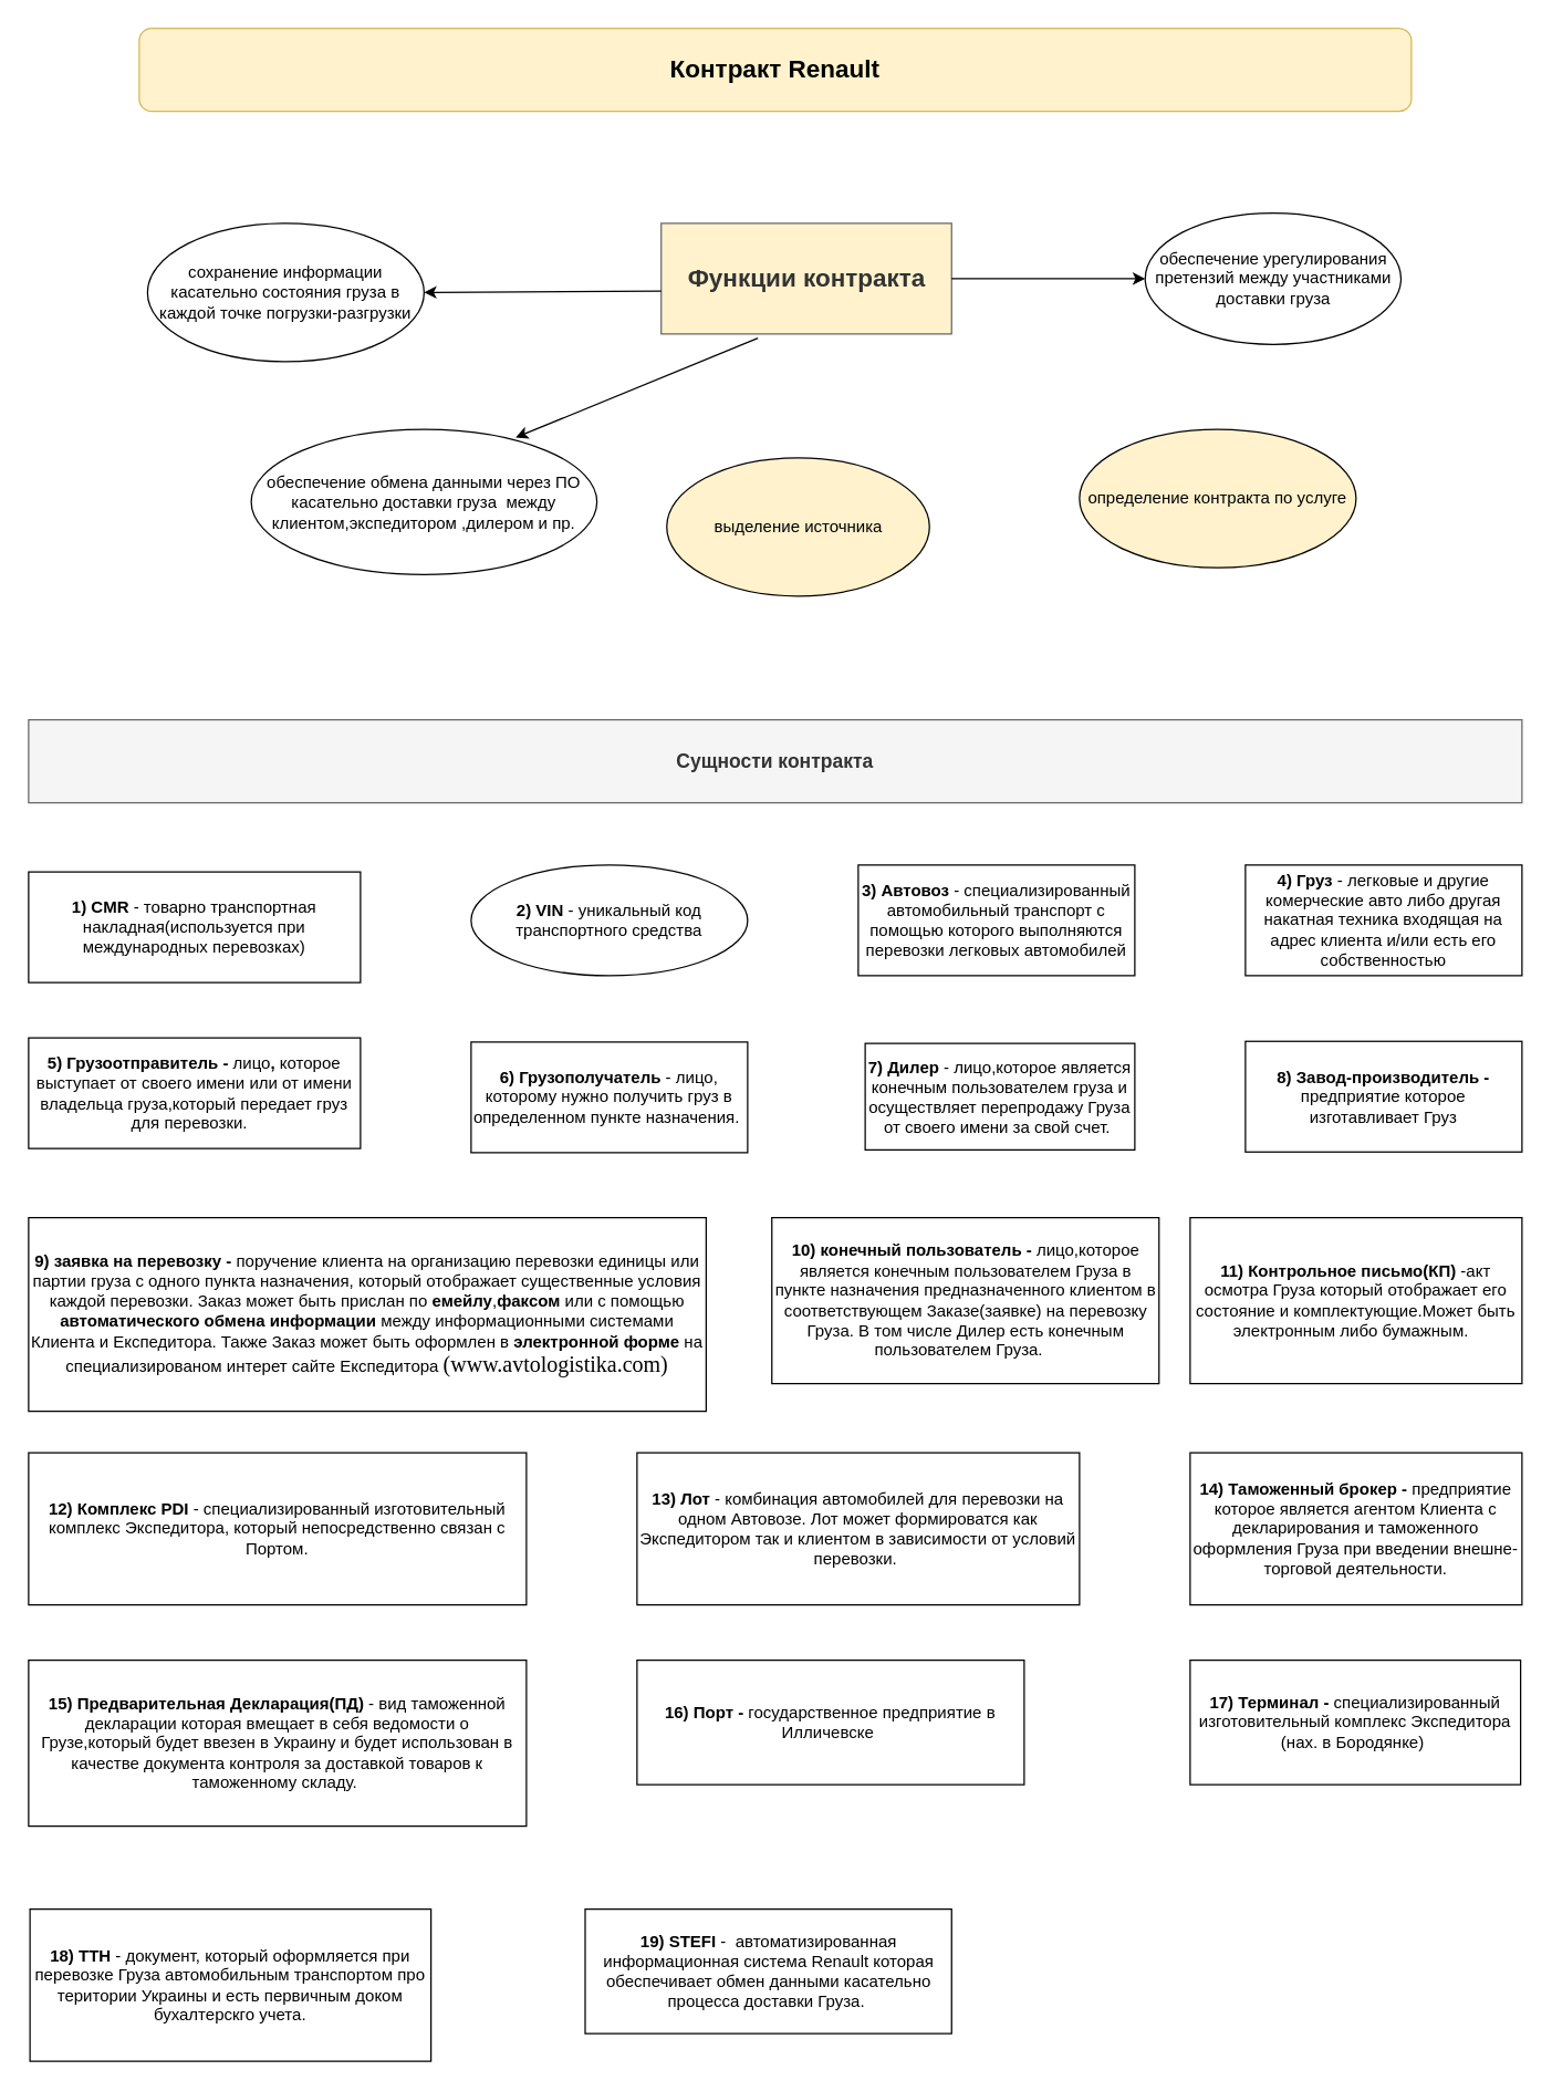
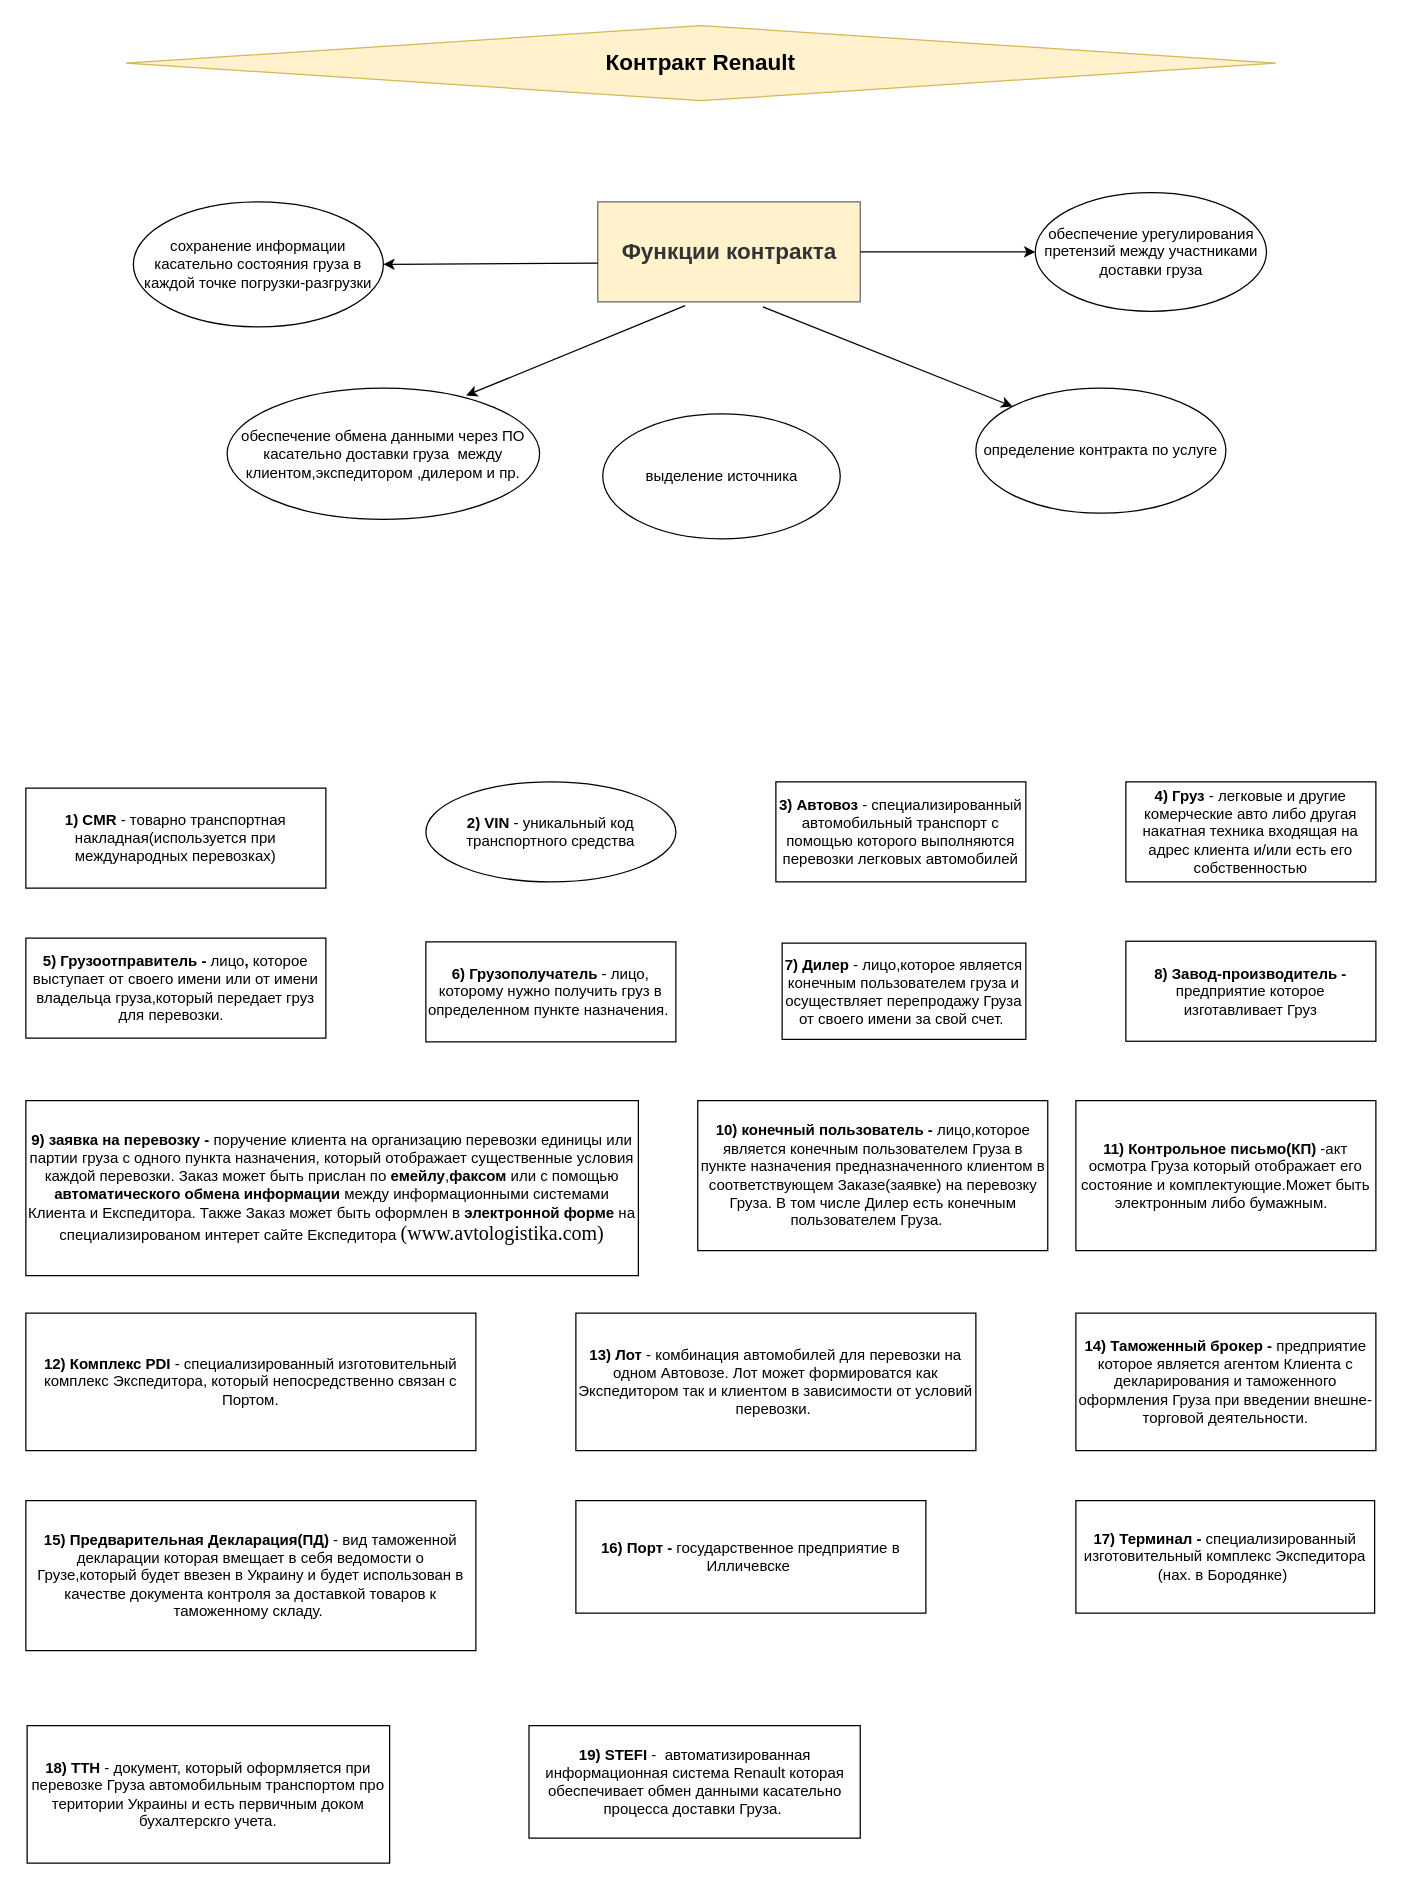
  <mxCell id="0" />
  <mxCell id="1" parent="0" />
  <mxCell id="2" value="&lt;font style=&quot;font-size: 18px&quot;&gt;&lt;b&gt;Функции контракта&lt;/b&gt;&lt;/font&gt;" style="rounded=0;whiteSpace=wrap;html=1;fillColor=#fff2cc;strokeColor=#666666;fontColor=#333333;" parent="1" vertex="1"><mxGeometry x="477.5" y="161" width="210" height="80" as="geometry" /></mxCell>
- <mxCell id="3" value="выделение источника" style="ellipse;whiteSpace=wrap;html=1;strokeColor=#000000;strokeWidth=1;fillColor=#fff2cc;" parent="1" vertex="1"><mxGeometry x="481.5" y="330.5" width="190" height="100" as="geometry" /></mxCell>
- <mxCell id="5" value="определение контракта по услуге" style="ellipse;whiteSpace=wrap;html=1;fillColor=#fff2cc;" parent="1" vertex="1"><mxGeometry x="780" y="310" width="200" height="100" as="geometry" /></mxCell>
+ <mxCell id="3" value="выделение источника" style="ellipse;whiteSpace=wrap;html=1;strokeColor=#000000;strokeWidth=1;" parent="1" vertex="1"><mxGeometry x="481.5" y="330.5" width="190" height="100" as="geometry" /></mxCell>
+ <mxCell id="4" value="" style="endArrow=classic;html=1;exitX=0.629;exitY=1.05;exitDx=0;exitDy=0;exitPerimeter=0;entryX=0;entryY=0;entryDx=0;entryDy=0;" parent="1" source="2" target="5" edge="1"><mxGeometry width="50" height="50" relative="1" as="geometry"><mxPoint x="747.5" y="351" as="sourcePoint" /><mxPoint x="737.5" y="321" as="targetPoint" /></mxGeometry></mxCell>
+ <mxCell id="5" value="определение контракта по услуге" style="ellipse;whiteSpace=wrap;html=1;" parent="1" vertex="1"><mxGeometry x="780" y="310" width="200" height="100" as="geometry" /></mxCell>
  <mxCell id="6" value="" style="endArrow=classic;html=1;exitX=0.333;exitY=1.038;exitDx=0;exitDy=0;exitPerimeter=0;entryX=0.765;entryY=0.056;entryDx=0;entryDy=0;entryPerimeter=0;" parent="1" source="2" target="7" edge="1"><mxGeometry width="50" height="50" relative="1" as="geometry"><mxPoint x="307.5" y="361" as="sourcePoint" /><mxPoint x="447.5" y="311" as="targetPoint" /></mxGeometry></mxCell>
  <mxCell id="7" value="обеспечение обмена данными через ПО касательно доставки груза&amp;nbsp; между клиентом,экспедитором ,дилером и пр." style="ellipse;whiteSpace=wrap;html=1;" parent="1" vertex="1"><mxGeometry x="181" y="310" width="250" height="105" as="geometry" /></mxCell>
  <mxCell id="8" value="" style="endArrow=classic;html=1;entryX=1;entryY=0.5;entryDx=0;entryDy=0;" parent="1" target="10" edge="1"><mxGeometry width="50" height="50" relative="1" as="geometry"><mxPoint x="477.5" y="210" as="sourcePoint" /><mxPoint x="337.5" y="210" as="targetPoint" /></mxGeometry></mxCell>
  <mxCell id="9" value="" style="endArrow=classic;html=1;exitX=1;exitY=0.5;exitDx=0;exitDy=0;entryX=0;entryY=0.5;entryDx=0;entryDy=0;" parent="1" source="2" target="11" edge="1"><mxGeometry width="50" height="50" relative="1" as="geometry"><mxPoint x="807.5" y="241" as="sourcePoint" /><mxPoint x="787.5" y="201" as="targetPoint" /></mxGeometry></mxCell>
  <mxCell id="10" value="сохранение информации касательно состояния груза в каждой точке погрузки-разгрузки" style="ellipse;whiteSpace=wrap;html=1;" parent="1" vertex="1"><mxGeometry x="106" y="161" width="200" height="100" as="geometry" /></mxCell>
  <mxCell id="11" value="обеспечение урегулирования претензий между участниками доставки груза" style="ellipse;whiteSpace=wrap;html=1;" parent="1" vertex="1"><mxGeometry x="827.5" y="153.5" width="185" height="95" as="geometry" /></mxCell>
  <mxCell id="12" value="&lt;b&gt;1) CMR &lt;/b&gt;- товарно транспортная накладная(используется при международных перевозках)" style="rounded=0;whiteSpace=wrap;html=1;" parent="1" vertex="1"><mxGeometry x="20" y="630" width="240" height="80" as="geometry" /></mxCell>
  <mxCell id="13" value="&lt;b&gt;2) VIN &lt;/b&gt;- уникальный код транспортного средства" style="ellipse;whiteSpace=wrap;html=1;" parent="1" vertex="1"><mxGeometry y="625" width="200" height="80" as="geometry" x="340" /></mxCell>
  <mxCell id="14" value="&lt;b&gt;3) Автовоз &lt;/b&gt;- специализированный автомобильный транспорт с помощью которого выполняются перевозки легковых автомобилей" style="rounded=0;whiteSpace=wrap;html=1;" parent="1" vertex="1"><mxGeometry x="620" y="625" width="200" height="80" as="geometry" /></mxCell>
  <mxCell id="15" value="&lt;b&gt;4) Груз &lt;/b&gt;- легковые и другие комерческие авто либо другая накатная техника входящая на адрес клиента и/или есть его собственностью" style="rounded=0;whiteSpace=wrap;html=1;" parent="1" vertex="1"><mxGeometry x="900" y="625" width="200" height="80" as="geometry" /></mxCell>
  <mxCell id="16" value="&lt;b&gt;5) Грузоотправитель - &lt;/b&gt;лицо&lt;b&gt;, &lt;/b&gt;которое выступает от своего имени или от имени владельца груза,который передает груз для перевозки.&amp;nbsp;&lt;b&gt;&amp;nbsp;&lt;/b&gt;" style="rounded=0;whiteSpace=wrap;html=1;" parent="1" vertex="1"><mxGeometry x="20" y="750" width="240" height="80" as="geometry" /></mxCell>
  <mxCell id="17" value="&lt;b&gt;6) Грузополучатель &lt;/b&gt;- лицо, которому нужно получить груз в определенном пункте назначения.&amp;nbsp;" style="rounded=0;whiteSpace=wrap;html=1;" parent="1" vertex="1"><mxGeometry y="753" width="200" height="80" as="geometry" x="340" /></mxCell>
  <mxCell id="18" value="&lt;b&gt;7) Дилер&lt;/b&gt; - лицо,которое является конечным пользователем груза и осуществляет перепродажу Груза от своего имени за свой счет.&amp;nbsp;" style="rounded=0;whiteSpace=wrap;html=1;" parent="1" vertex="1"><mxGeometry x="625" y="754" width="195" height="77" as="geometry" /></mxCell>
- <mxCell id="19" value="&lt;font style=&quot;font-size: 18px&quot;&gt;&lt;b&gt;Контракт Renault&lt;/b&gt;&lt;/font&gt;" style="rounded=1;whiteSpace=wrap;html=1;fillColor=#fff2cc;strokeColor=#d6b656;" parent="1" vertex="1"><mxGeometry x="100" y="20" width="920" height="60" as="geometry" /></mxCell>
+ <mxCell id="19" value="&lt;font style=&quot;font-size: 18px&quot;&gt;&lt;b&gt;Контракт Renault&lt;/b&gt;&lt;/font&gt;" style="rhombus;whiteSpace=wrap;html=1;fillColor=#fff2cc;strokeColor=#d6b656;" parent="1" vertex="1"><mxGeometry x="100" y="20" width="920" height="60" as="geometry" /></mxCell>
  <mxCell id="20" value="&lt;b&gt;8) Завод-производитель - &lt;/b&gt;предприятие которое изготавливает Груз" style="rounded=0;whiteSpace=wrap;html=1;" parent="1" vertex="1"><mxGeometry x="900" y="752.5" width="200" height="80" as="geometry" /></mxCell>
  <mxCell id="21" value="&lt;b&gt;9) заявка на перевозку - &lt;/b&gt;поручение клиента на организацию перевозки единицы или партии груза с одного пункта назначения, который отображает существенные условия каждой перевозки. Заказ может быть прислан по &lt;b&gt;емейлу&lt;/b&gt;,&lt;b&gt;факсом &lt;/b&gt;или с помощью &lt;b&gt;автоматического обмена информации&lt;/b&gt; между информационными системами Клиента и Експедитора. Также Заказ может быть оформлен в&lt;b&gt; электронной форме&lt;/b&gt; на специализированом интерет сайте Експедитора&amp;nbsp;&lt;span style=&quot;background-color: transparent ; font-family: &amp;#34;times new roman&amp;#34; ; font-size: 16px ; text-align: left&quot;&gt;(www.avtologistika.com)&lt;/span&gt;" style="rounded=0;whiteSpace=wrap;html=1;" parent="1" vertex="1"><mxGeometry x="20" y="880" width="490" height="140" as="geometry" /></mxCell>
  <mxCell id="22" value="&lt;b&gt;10) конечный пользователь - &lt;/b&gt;лицо,которое является конечным пользователем Груза в пункте назначения предназначенного клиентом в соответствующем Заказе(заявке) на перевозку Груза. В том числе Дилер есть конечным пользователем Груза.&amp;nbsp; &amp;nbsp;" style="rounded=0;whiteSpace=wrap;html=1;" parent="1" vertex="1"><mxGeometry x="557.5" y="880" width="280" height="120" as="geometry" /></mxCell>
  <mxCell id="23" value="&lt;b&gt;11) Контрольное письмо(КП)&lt;/b&gt; -акт осмотра Груза который отображает его состояние и комплектующие.Может быть электронным либо бумажным.&amp;nbsp;&amp;nbsp;" style="rounded=0;whiteSpace=wrap;html=1;" parent="1" vertex="1"><mxGeometry x="860" y="880" width="240" height="120" as="geometry" /></mxCell>
  <mxCell id="24" value="&lt;b&gt;12) Комплекс PDI &lt;/b&gt;- специализированный изготовительный комплекс Экспедитора, который непосредственно связан с Портом." style="rounded=0;whiteSpace=wrap;html=1;" parent="1" vertex="1"><mxGeometry x="20" y="1050" width="360" height="110" as="geometry" /></mxCell>
  <mxCell id="25" value="&lt;b&gt;13) Лот&lt;/b&gt; - комбинация автомобилей для перевозки на одном Автовозе. Лот может формироватся как Экспедитором так и клиентом в зависимости от условий перевозки.&amp;nbsp;" style="rounded=0;whiteSpace=wrap;html=1;" parent="1" vertex="1"><mxGeometry x="460" y="1050" width="320" height="110" as="geometry" /></mxCell>
  <mxCell id="26" value="&lt;b&gt;14) Таможенный брокер - &lt;/b&gt;предприятие которое является агентом Клиента с декларирования и таможенного оформления Груза при введении внешне-торговой деятельности." style="rounded=0;whiteSpace=wrap;html=1;" parent="1" vertex="1"><mxGeometry x="860" y="1050" width="240" height="110" as="geometry" /></mxCell>
  <mxCell id="27" value="&lt;b&gt;15) Предварительная Декларация(ПД) &lt;/b&gt;-&lt;b&gt;&amp;nbsp;&lt;/b&gt;вид таможенной декларации которая вмещает в себя ведомости о Грузе,который будет ввезен в Украину и будет использован в качестве документа контроля за доставкой товаров к таможенному складу.&amp;nbsp;" style="rounded=0;whiteSpace=wrap;html=1;" parent="1" vertex="1"><mxGeometry x="20" y="1200" width="360" height="120" as="geometry" /></mxCell>
  <mxCell id="28" value="&lt;b&gt;16) Порт - &lt;/b&gt;государственное предприятие в Илличевске&amp;nbsp;" style="rounded=0;whiteSpace=wrap;html=1;" parent="1" vertex="1"><mxGeometry x="460" y="1200" width="280" height="90" as="geometry" /></mxCell>
  <mxCell id="29" value="&lt;b&gt;17) Терминал - &lt;/b&gt;специализированный изготовительный комплекс Экспедитора (нах. в Бородянке)&amp;nbsp;" style="rounded=0;whiteSpace=wrap;html=1;" parent="1" vertex="1"><mxGeometry x="860" y="1200" width="239" height="90" as="geometry" /></mxCell>
  <mxCell id="30" value="&lt;b&gt;18) ТТН &lt;/b&gt;- документ, который оформляется при перевозке Груза автомобильным транспортом про територии Украины и есть первичным доком бухалтерскго учета." style="rounded=0;whiteSpace=wrap;html=1;" parent="1" vertex="1"><mxGeometry x="21" y="1380" width="290" height="110" as="geometry" /></mxCell>
  <mxCell id="31" value="&lt;b&gt;19) STEFI &lt;/b&gt;-&amp;nbsp; автоматизированная информационная система Renault которая обеспечивает обмен данными касательно процесса доставки Груза.&amp;nbsp;" style="rounded=0;whiteSpace=wrap;html=1;" parent="1" vertex="1"><mxGeometry x="422.5" y="1380" width="265" height="90" as="geometry" /></mxCell>
- <mxCell id="32" value="&lt;b style=&quot;font-size: 14px ; white-space: normal&quot;&gt;Сущности контракта&lt;/b&gt;" style="rounded=0;whiteSpace=wrap;html=1;fillColor=#f5f5f5;strokeColor=#666666;fontColor=#333333;" parent="1" vertex="1"><mxGeometry x="20" y="520" width="1080" height="60" as="geometry" /></mxCell>
